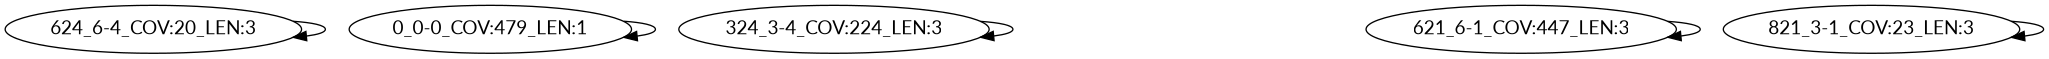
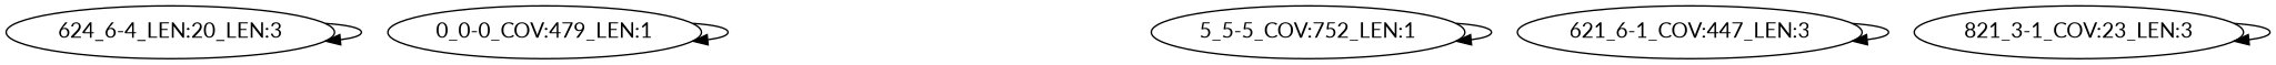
  digraph {
    fontname=Lato
    node [fontname=Lato]
    edge [fontname=Lato]
-   "624_6-4_COV:20_LEN:3"
+   "624_6-4_COV:20_LEN:3" [label="624_6-4_LEN:20_LEN:3"]
    "0_0-0_COV:479_LEN:1"
-   "324_3-4_COV:224_LEN:3"
+   "5_5-5_COV:752_LEN:1"
    "621_6-1_COV:447_LEN:3"
    n6 [label="821_3-1_COV:23_LEN:3"]
    "624_6-4_COV:20_LEN:3" -> "624_6-4_COV:20_LEN:3"
    "0_0-0_COV:479_LEN:1" -> "0_0-0_COV:479_LEN:1"
-   "324_3-4_COV:224_LEN:3" -> "324_3-4_COV:224_LEN:3"
+   "5_5-5_COV:752_LEN:1" -> "5_5-5_COV:752_LEN:1"
    "621_6-1_COV:447_LEN:3" -> "621_6-1_COV:447_LEN:3"
    n6 -> n6
  }
